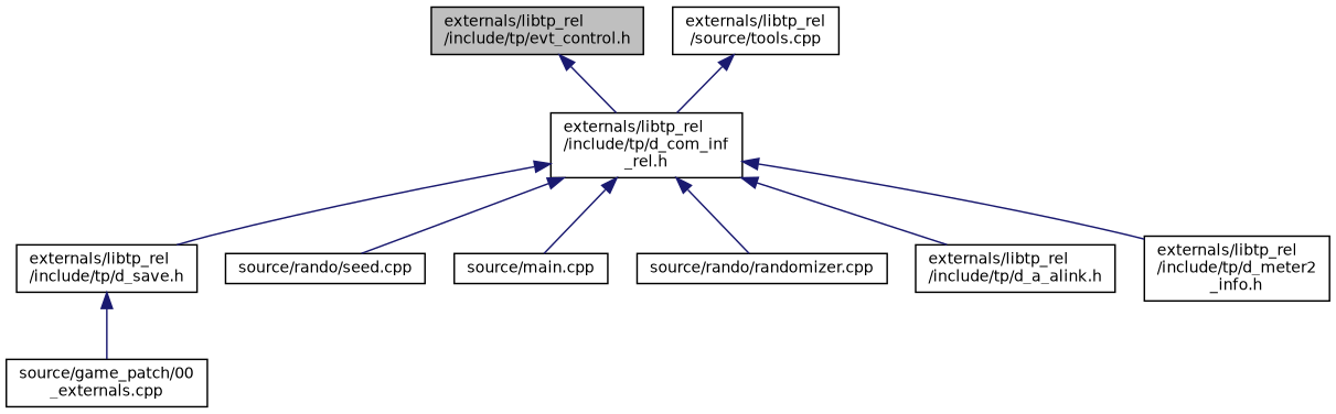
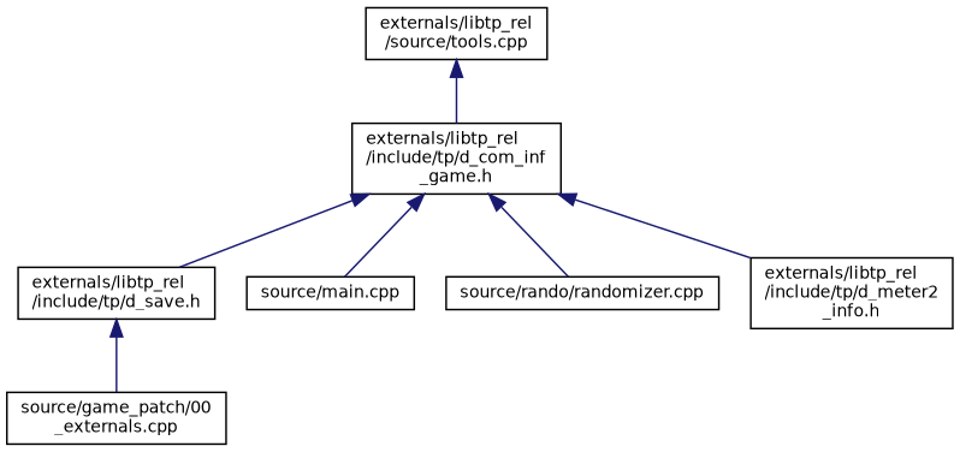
  digraph {
    node [color=black fillcolor=white fontname=Helvetica fontsize=10 shape=record style=filled]
    edge [color=midnightblue dir=back fontname=Helvetica fontsize=10 labelfontname=Helvetica labelfontsize=10 style=solid]
-   n1 [fillcolor=grey75 fontcolor=black height=0.2 label="externals/libtp_rel\l/include/tp/evt_control.h" width=0.4]
-   n2 [height=0.2 label="externals/libtp_rel\l/include/tp/d_com_inf\l_rel.h" width=0.4]
+   n2 [height=0.2 label="externals/libtp_rel\l/include/tp/d_com_inf\l_game.h" width=0.4]
    n3 [height=0.2 label="externals/libtp_rel\l/include/tp/d_save.h" width=0.4]
-   n4 [height=0.2 label="source/rando/seed.cpp" width=0.4]
    n5 [height=0.2 label="source/main.cpp" width=0.4]
    n6 [height=0.2 label="source/rando/randomizer.cpp" width=0.4]
-   n7 [height=0.2 label="externals/libtp_rel\l/include/tp/d_a_alink.h" width=0.4]
    n8 [height=0.2 label="externals/libtp_rel\l/include/tp/d_meter2\l_info.h" width=0.4]
    n9 [height=0.2 label="externals/libtp_rel\l/source/tools.cpp" width=0.4]
    n10 [height=0.2 label="source/game_patch/00\l_externals.cpp" width=0.4]
-   n1 -> n2
    n2 -> n3
-   n2 -> n4
    n2 -> n5
    n2 -> n6
-   n2 -> n7
    n2 -> n8
    n3 -> n10
    n9 -> n2
  }
